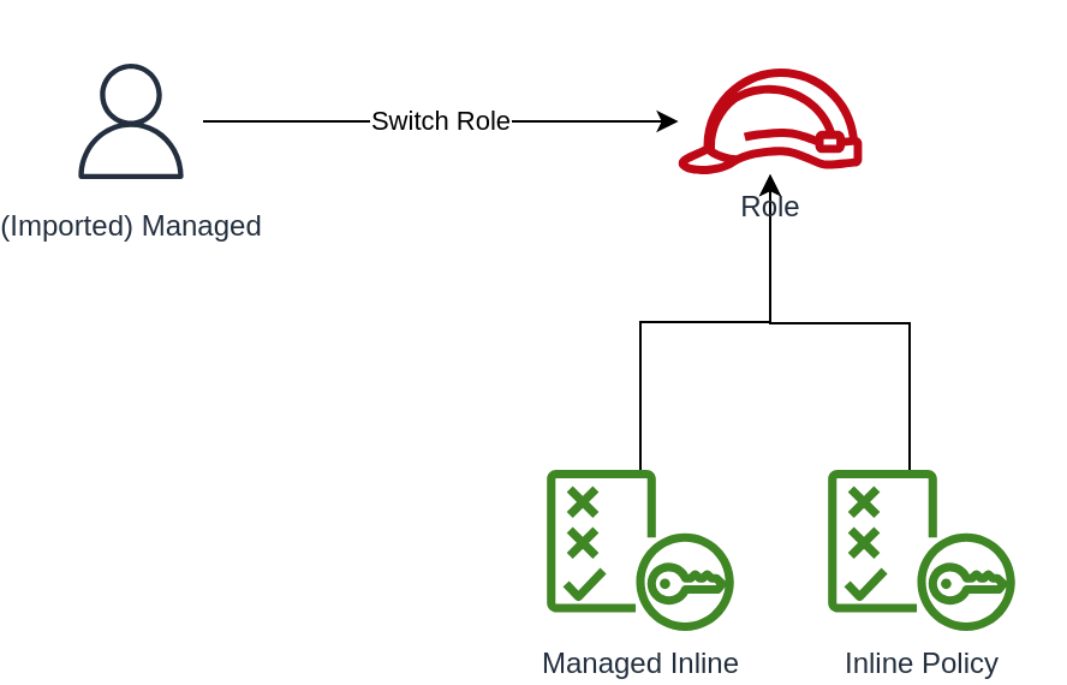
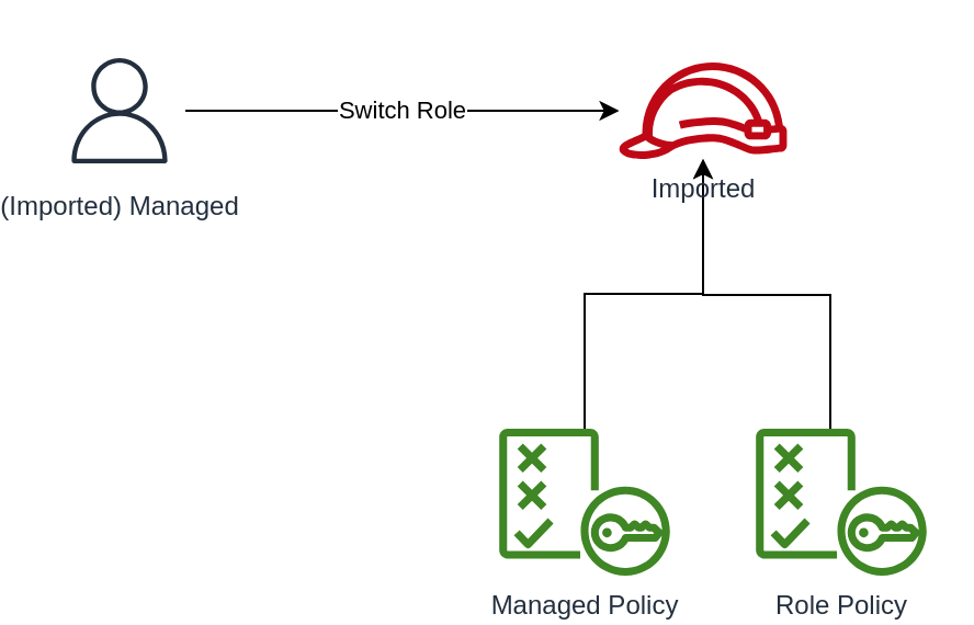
  <mxCell id="0" />
  <mxCell id="1" parent="0" />
  <mxCell id="2" style="edgeStyle=orthogonalEdgeStyle;rounded=0;orthogonalLoop=1;jettySize=auto;html=1;startArrow=classic;startFill=1;endArrow=none;endFill=0;" parent="1" source="4" target="8" edge="1"><mxGeometry relative="1" as="geometry" /></mxCell>
  <mxCell id="3" style="edgeStyle=orthogonalEdgeStyle;rounded=0;orthogonalLoop=1;jettySize=auto;html=1;startArrow=classic;startFill=1;endArrow=none;endFill=0;" parent="1" source="4" target="7" edge="1"><mxGeometry relative="1" as="geometry"><Array as="points"><mxPoint x="316" y="134" /><mxPoint x="374" y="134" /></Array></mxGeometry></mxCell>
- <mxCell id="4" value="Role" style="sketch=0;outlineConnect=0;fontColor=#232F3E;gradientColor=none;fillColor=#BF0816;strokeColor=none;dashed=0;verticalLabelPosition=bottom;verticalAlign=top;align=center;html=1;fontSize=12;fontStyle=0;aspect=fixed;pointerEvents=1;shape=mxgraph.aws4.role;" parent="1" vertex="1"><mxGeometry x="277" y="28" width="78" height="44" as="geometry" /></mxCell>
+ <mxCell id="4" value="Imported" style="sketch=0;outlineConnect=0;fontColor=#232F3E;gradientColor=none;fillColor=#BF0816;strokeColor=none;dashed=0;verticalLabelPosition=bottom;verticalAlign=top;align=center;html=1;fontSize=12;fontStyle=0;aspect=fixed;pointerEvents=1;shape=mxgraph.aws4.role;" parent="1" vertex="1"><mxGeometry x="277" y="28" width="78" height="44" as="geometry" /></mxCell>
  <mxCell id="5" value="Switch Role" style="edgeStyle=orthogonalEdgeStyle;rounded=0;orthogonalLoop=1;jettySize=auto;html=1;" parent="1" source="6" target="4" edge="1"><mxGeometry relative="1" as="geometry" /></mxCell>
  <mxCell id="6" value="(Imported) Managed" style="sketch=0;outlineConnect=0;fontColor=#232F3E;gradientColor=none;strokeColor=#232F3E;fillColor=#ffffff;dashed=0;verticalLabelPosition=bottom;verticalAlign=top;align=center;html=1;fontSize=12;fontStyle=0;aspect=fixed;shape=mxgraph.aws4.resourceIcon;resIcon=mxgraph.aws4.user;" parent="1" vertex="1"><mxGeometry x="20" y="20" width="60" height="60" as="geometry" /></mxCell>
- <mxCell id="7" value="Inline Policy" style="sketch=0;outlineConnect=0;fontColor=#232F3E;gradientColor=none;fillColor=#3F8624;strokeColor=none;dashed=0;verticalLabelPosition=bottom;verticalAlign=top;align=center;html=1;fontSize=12;fontStyle=0;aspect=fixed;pointerEvents=1;shape=mxgraph.aws4.policy;" parent="1" vertex="1"><mxGeometry x="340" y="195" width="78" height="67" as="geometry" /></mxCell>
- <mxCell id="8" value="Managed Inline" style="sketch=0;outlineConnect=0;fontColor=#232F3E;gradientColor=none;fillColor=#3F8624;strokeColor=none;dashed=0;verticalLabelPosition=bottom;verticalAlign=top;align=center;html=1;fontSize=12;fontStyle=0;aspect=fixed;pointerEvents=1;shape=mxgraph.aws4.policy;" parent="1" vertex="1"><mxGeometry x="223" y="195" width="78" height="67" as="geometry" /></mxCell>
+ <mxCell id="7" value="Role Policy" style="sketch=0;outlineConnect=0;fontColor=#232F3E;gradientColor=none;fillColor=#3F8624;strokeColor=none;dashed=0;verticalLabelPosition=bottom;verticalAlign=top;align=center;html=1;fontSize=12;fontStyle=0;aspect=fixed;pointerEvents=1;shape=mxgraph.aws4.policy;" parent="1" vertex="1"><mxGeometry x="340" y="195" width="78" height="67" as="geometry" /></mxCell>
+ <mxCell id="8" value="Managed Policy" style="sketch=0;outlineConnect=0;fontColor=#232F3E;gradientColor=none;fillColor=#3F8624;strokeColor=none;dashed=0;verticalLabelPosition=bottom;verticalAlign=top;align=center;html=1;fontSize=12;fontStyle=0;aspect=fixed;pointerEvents=1;shape=mxgraph.aws4.policy;" parent="1" vertex="1"><mxGeometry x="223" y="195" width="78" height="67" as="geometry" /></mxCell>
